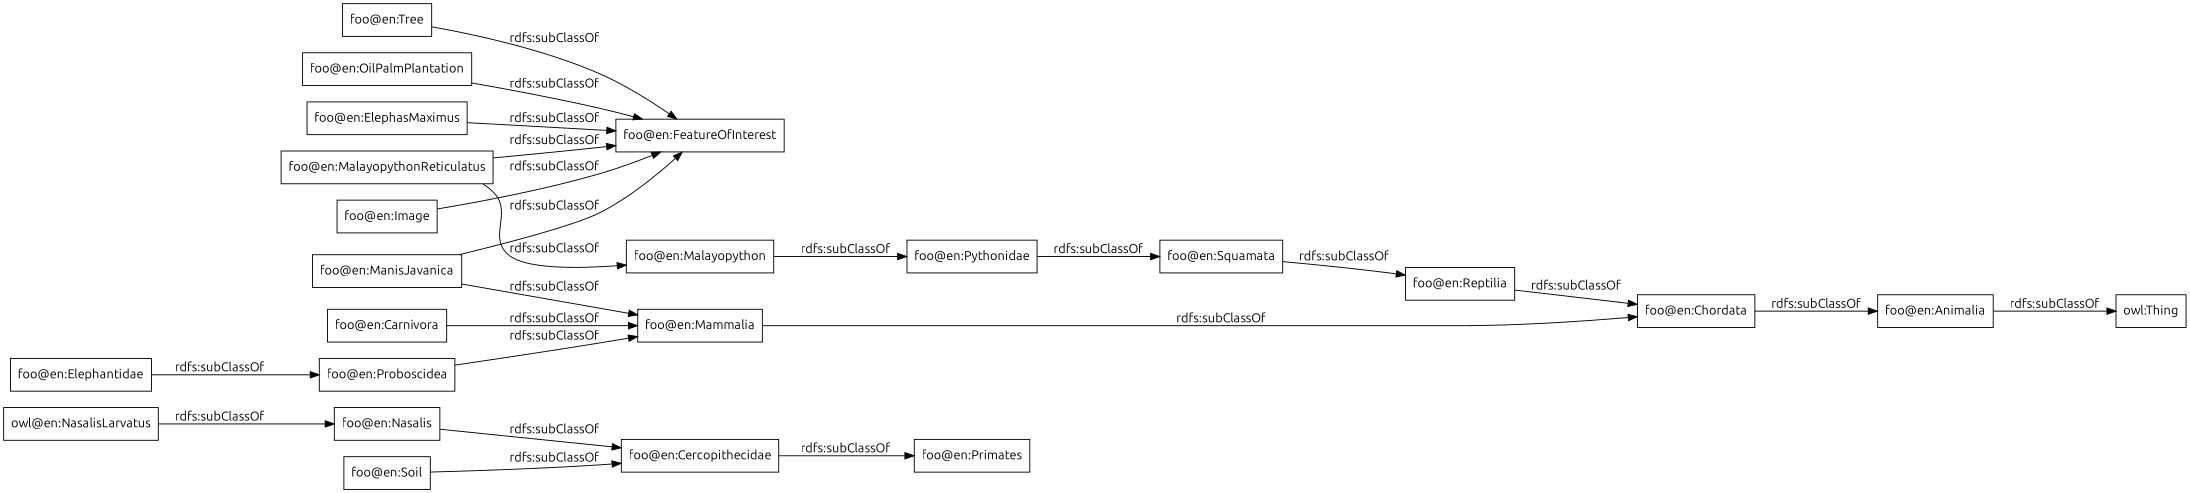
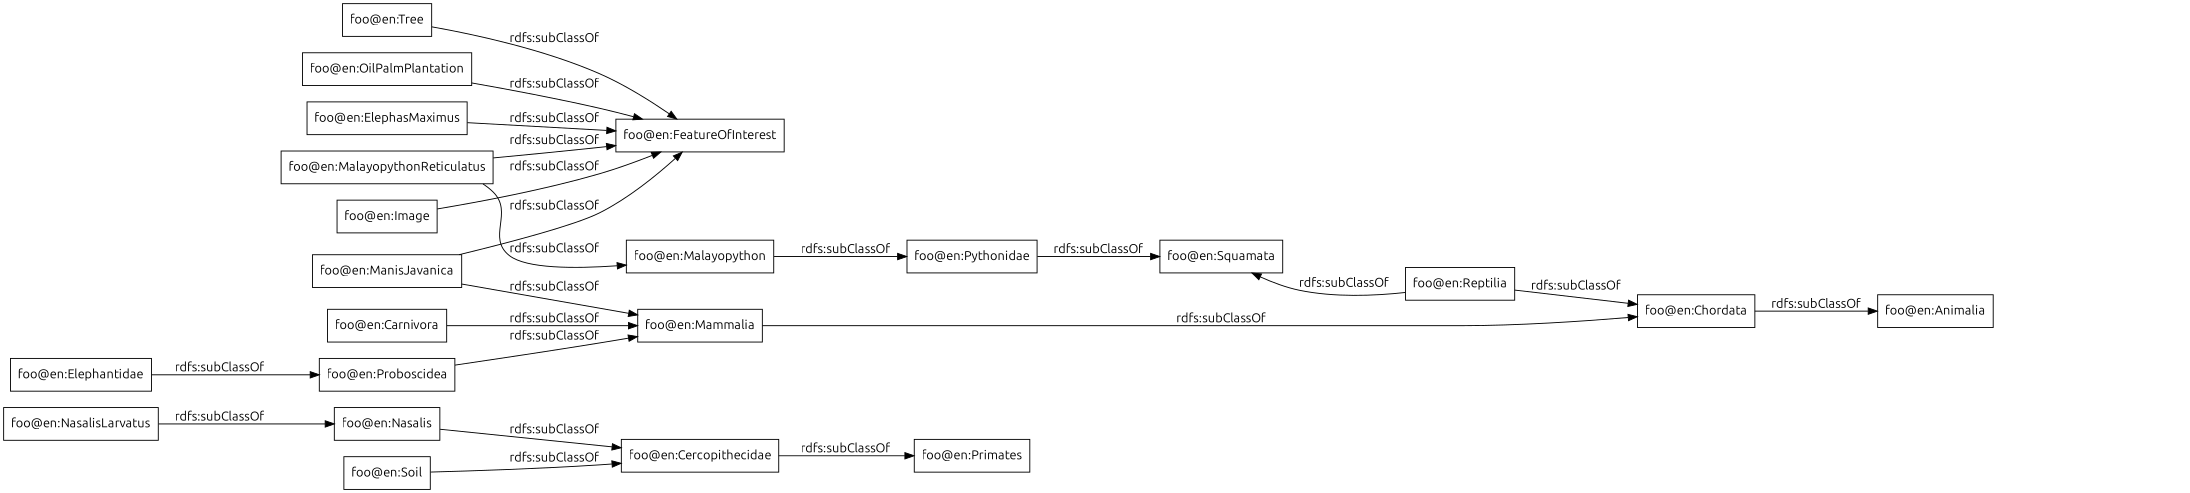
  digraph {
    fontname=Ubuntu
    rankdir=LR
    node [color=black fontname=Ubuntu shape=rectangle]
    edge [fontname=Ubuntu]
-   "foo@en:NasalisLarvatus" [label="owl@en:NasalisLarvatus"]
+   "foo@en:NasalisLarvatus"
    "foo@en:Nasalis"
    "foo@en:Cercopithecidae"
    "foo@en:Soil"
    "foo@en:Squamata"
    "foo@en:Reptilia"
    "foo@en:Chordata"
    "foo@en:Mammalia"
    "foo@en:Animalia"
    "foo@en:Image"
    "foo@en:FeatureOfInterest"
    "foo@en:Malayopython"
    "foo@en:Pythonidae"
-   "owl:Thing"
    "foo@en:Tree"
    "foo@en:Primates"
    "foo@en:ManisJavanica"
    "foo@en:OilPalmPlantation"
    "foo@en:MalayopythonReticulatus"
    "foo@en:ElephasMaximus"
    "foo@en:Elephantidae"
    "foo@en:Proboscidea"
    "foo@en:Carnivora"
    "foo@en:NasalisLarvatus" -> "foo@en:Nasalis" [label="rdfs:subClassOf"]
    "foo@en:Nasalis" -> "foo@en:Cercopithecidae" [label="rdfs:subClassOf"]
    "foo@en:Cercopithecidae" -> "foo@en:Primates" [label="rdfs:subClassOf"]
    "foo@en:Soil" -> "foo@en:Cercopithecidae" [label="rdfs:subClassOf"]
-   "foo@en:Squamata" -> "foo@en:Reptilia" [label="rdfs:subClassOf"]
+   "foo@en:Reptilia" -> "foo@en:Squamata" [label="rdfs:subClassOf"]
    "foo@en:Reptilia" -> "foo@en:Chordata" [label="rdfs:subClassOf"]
    "foo@en:Chordata" -> "foo@en:Animalia" [label="rdfs:subClassOf"]
    "foo@en:Mammalia" -> "foo@en:Chordata" [label="rdfs:subClassOf"]
-   "foo@en:Animalia" -> "owl:Thing" [label="rdfs:subClassOf"]
    "foo@en:Image" -> "foo@en:FeatureOfInterest" [label="rdfs:subClassOf"]
    "foo@en:Malayopython" -> "foo@en:Pythonidae" [label="rdfs:subClassOf"]
    "foo@en:Pythonidae" -> "foo@en:Squamata" [label="rdfs:subClassOf"]
    "foo@en:Tree" -> "foo@en:FeatureOfInterest" [label="rdfs:subClassOf"]
    "foo@en:ManisJavanica" -> "foo@en:Mammalia" [label="rdfs:subClassOf"]
    "foo@en:ManisJavanica" -> "foo@en:FeatureOfInterest" [label="rdfs:subClassOf"]
    "foo@en:OilPalmPlantation" -> "foo@en:FeatureOfInterest" [label="rdfs:subClassOf"]
    "foo@en:MalayopythonReticulatus" -> "foo@en:FeatureOfInterest" [label="rdfs:subClassOf"]
    "foo@en:MalayopythonReticulatus" -> "foo@en:Malayopython" [label="rdfs:subClassOf"]
    "foo@en:ElephasMaximus" -> "foo@en:FeatureOfInterest" [label="rdfs:subClassOf"]
    "foo@en:Elephantidae" -> "foo@en:Proboscidea" [label="rdfs:subClassOf"]
    "foo@en:Proboscidea" -> "foo@en:Mammalia" [label="rdfs:subClassOf"]
    "foo@en:Carnivora" -> "foo@en:Mammalia" [label="rdfs:subClassOf"]
  }
